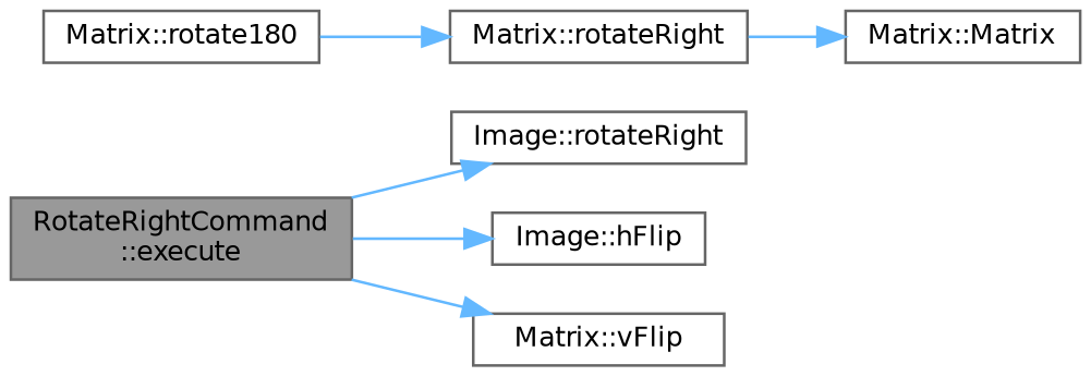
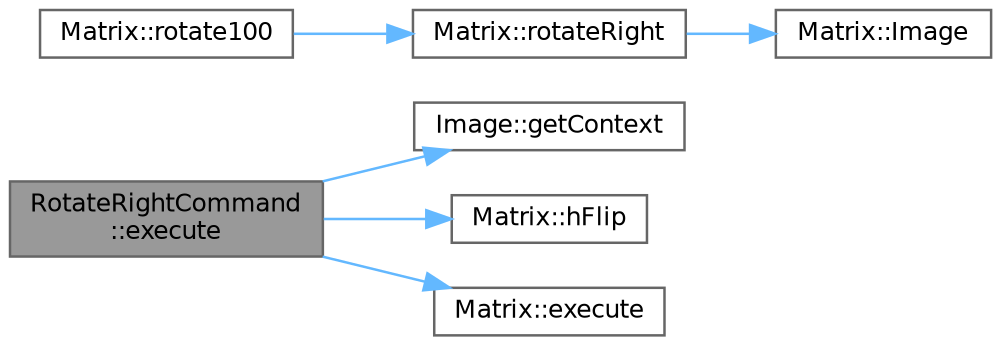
  digraph {
    rankdir=LR
    node [color=grey40 fillcolor=white fontname=Helvetica fontsize=10 shape=box style=filled]
    edge [color=steelblue1 fontname=Helvetica fontsize=10 labelfontname=Helvetica labelfontsize=10 style=solid]
    n1 [color=gray40 fillcolor=grey60 fontcolor=black height=0.2 label="RotateRightCommand\l::execute" width=0.4]
-   n2 [height=0.2 label="Image::rotateRight" width=0.4]
-   n3 [height=0.2 label="Image::hFlip" width=0.4]
-   n4 [height=0.2 label="Matrix::vFlip" width=0.4]
-   n5 [height=0.2 label="Matrix::rotate180" width=0.4]
+   n2 [height=0.2 label="Image::getContext" width=0.4]
+   n3 [height=0.2 label="Matrix::hFlip" width=0.4]
+   n4 [height=0.2 label="Matrix::execute" width=0.4]
+   n5 [height=0.2 label="Matrix::rotate100" width=0.4]
    n6 [height=0.2 label="Matrix::rotateRight" width=0.4]
-   n7 [height=0.2 label="Matrix::Matrix" width=0.4]
+   n7 [height=0.2 label="Matrix::Image" width=0.4]
    n1 -> n2
    n1 -> n3
    n1 -> n4
    n5 -> n6
    n6 -> n7
  }
